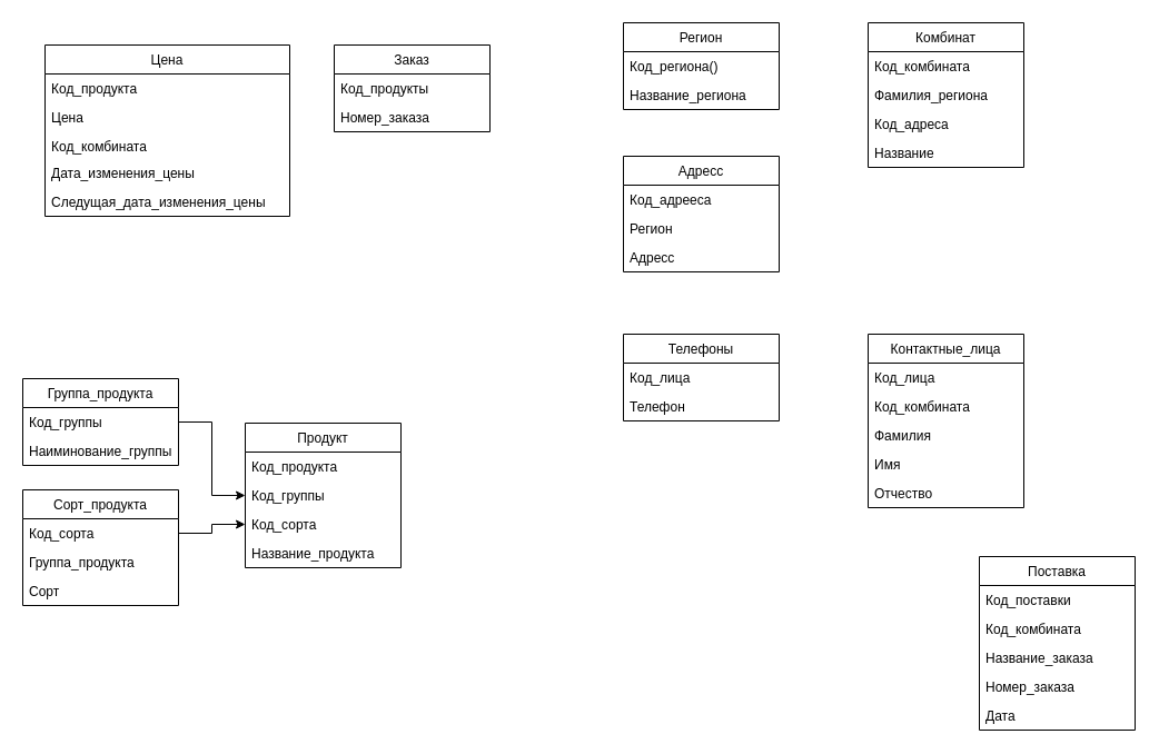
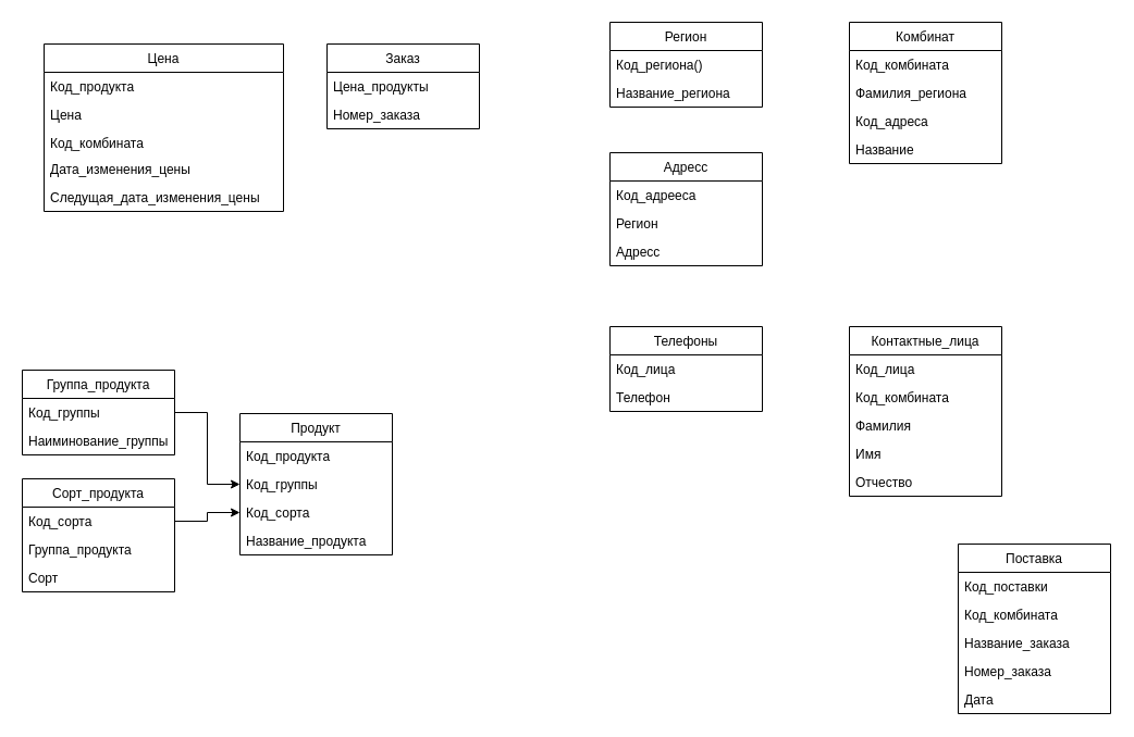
  <mxCell id="0" />
  <mxCell id="1" parent="0" />
  <mxCell id="2" value="Группа_продукта" style="swimlane;fontStyle=0;childLayout=stackLayout;horizontal=1;startSize=26;fillColor=none;horizontalStack=0;resizeParent=1;resizeParentMax=0;resizeLast=0;collapsible=1;marginBottom=0;" vertex="1" parent="1"><mxGeometry x="20" y="340" width="140" height="78" as="geometry" /></mxCell>
  <mxCell id="3" value="Код_группы" style="text;strokeColor=none;fillColor=none;align=left;verticalAlign=top;spacingLeft=4;spacingRight=4;overflow=hidden;rotatable=0;points=[[0,0.5],[1,0.5]];portConstraint=eastwest;" vertex="1" parent="2"><mxGeometry y="26" width="140" height="26" as="geometry" /></mxCell>
  <mxCell id="4" value="Наиминование_группы" style="text;strokeColor=none;fillColor=none;align=left;verticalAlign=top;spacingLeft=4;spacingRight=4;overflow=hidden;rotatable=0;points=[[0,0.5],[1,0.5]];portConstraint=eastwest;" vertex="1" parent="2"><mxGeometry y="52" width="140" height="26" as="geometry" /></mxCell>
  <mxCell id="5" value="Сорт_продукта" style="swimlane;fontStyle=0;childLayout=stackLayout;horizontal=1;startSize=26;fillColor=none;horizontalStack=0;resizeParent=1;resizeParentMax=0;resizeLast=0;collapsible=1;marginBottom=0;" vertex="1" parent="1"><mxGeometry x="20" y="440" width="140" height="104" as="geometry" /></mxCell>
  <mxCell id="6" value="Код_сорта" style="text;strokeColor=none;fillColor=none;align=left;verticalAlign=top;spacingLeft=4;spacingRight=4;overflow=hidden;rotatable=0;points=[[0,0.5],[1,0.5]];portConstraint=eastwest;" vertex="1" parent="5"><mxGeometry y="26" width="140" height="26" as="geometry" /></mxCell>
  <mxCell id="7" value="Группа_продукта" style="text;strokeColor=none;fillColor=none;align=left;verticalAlign=top;spacingLeft=4;spacingRight=4;overflow=hidden;rotatable=0;points=[[0,0.5],[1,0.5]];portConstraint=eastwest;" vertex="1" parent="5"><mxGeometry y="52" width="140" height="26" as="geometry" /></mxCell>
  <mxCell id="8" value="Сорт" style="text;strokeColor=none;fillColor=none;align=left;verticalAlign=top;spacingLeft=4;spacingRight=4;overflow=hidden;rotatable=0;points=[[0,0.5],[1,0.5]];portConstraint=eastwest;" vertex="1" parent="5"><mxGeometry y="78" width="140" height="26" as="geometry" /></mxCell>
  <mxCell id="9" value="Продукт" style="swimlane;fontStyle=0;childLayout=stackLayout;horizontal=1;startSize=26;fillColor=none;horizontalStack=0;resizeParent=1;resizeParentMax=0;resizeLast=0;collapsible=1;marginBottom=0;" vertex="1" parent="1"><mxGeometry x="220" y="380" width="140" height="130" as="geometry" /></mxCell>
  <mxCell id="10" value="Код_продукта" style="text;strokeColor=none;fillColor=none;align=left;verticalAlign=top;spacingLeft=4;spacingRight=4;overflow=hidden;rotatable=0;points=[[0,0.5],[1,0.5]];portConstraint=eastwest;" vertex="1" parent="9"><mxGeometry y="26" width="140" height="26" as="geometry" /></mxCell>
  <mxCell id="11" value="Код_группы" style="text;strokeColor=none;fillColor=none;align=left;verticalAlign=top;spacingLeft=4;spacingRight=4;overflow=hidden;rotatable=0;points=[[0,0.5],[1,0.5]];portConstraint=eastwest;" vertex="1" parent="9"><mxGeometry y="52" width="140" height="26" as="geometry" /></mxCell>
  <mxCell id="12" value="Код_сорта" style="text;strokeColor=none;fillColor=none;align=left;verticalAlign=top;spacingLeft=4;spacingRight=4;overflow=hidden;rotatable=0;points=[[0,0.5],[1,0.5]];portConstraint=eastwest;" vertex="1" parent="9"><mxGeometry y="78" width="140" height="26" as="geometry" /></mxCell>
  <mxCell id="13" value="Название_продукта" style="text;strokeColor=none;fillColor=none;align=left;verticalAlign=top;spacingLeft=4;spacingRight=4;overflow=hidden;rotatable=0;points=[[0,0.5],[1,0.5]];portConstraint=eastwest;" vertex="1" parent="9"><mxGeometry y="104" width="140" height="26" as="geometry" /></mxCell>
  <mxCell id="14" value="Регион" style="swimlane;fontStyle=0;childLayout=stackLayout;horizontal=1;startSize=26;fillColor=none;horizontalStack=0;resizeParent=1;resizeParentMax=0;resizeLast=0;collapsible=1;marginBottom=0;" vertex="1" parent="1"><mxGeometry x="560" y="20" width="140" height="78" as="geometry" /></mxCell>
  <mxCell id="15" value="Код_региона()" style="text;strokeColor=none;fillColor=none;align=left;verticalAlign=top;spacingLeft=4;spacingRight=4;overflow=hidden;rotatable=0;points=[[0,0.5],[1,0.5]];portConstraint=eastwest;" vertex="1" parent="14"><mxGeometry y="26" width="140" height="26" as="geometry" /></mxCell>
  <mxCell id="16" value="Название_региона" style="text;strokeColor=none;fillColor=none;align=left;verticalAlign=top;spacingLeft=4;spacingRight=4;overflow=hidden;rotatable=0;points=[[0,0.5],[1,0.5]];portConstraint=eastwest;" vertex="1" parent="14"><mxGeometry y="52" width="140" height="26" as="geometry" /></mxCell>
  <mxCell id="17" value="Адресс" style="swimlane;fontStyle=0;childLayout=stackLayout;horizontal=1;startSize=26;fillColor=none;horizontalStack=0;resizeParent=1;resizeParentMax=0;resizeLast=0;collapsible=1;marginBottom=0;" vertex="1" parent="1"><mxGeometry x="560" y="140" width="140" height="104" as="geometry" /></mxCell>
  <mxCell id="18" value="Код_адрееса" style="text;strokeColor=none;fillColor=none;align=left;verticalAlign=top;spacingLeft=4;spacingRight=4;overflow=hidden;rotatable=0;points=[[0,0.5],[1,0.5]];portConstraint=eastwest;" vertex="1" parent="17"><mxGeometry y="26" width="140" height="26" as="geometry" /></mxCell>
  <mxCell id="19" value="Регион" style="text;strokeColor=none;fillColor=none;align=left;verticalAlign=top;spacingLeft=4;spacingRight=4;overflow=hidden;rotatable=0;points=[[0,0.5],[1,0.5]];portConstraint=eastwest;" vertex="1" parent="17"><mxGeometry y="52" width="140" height="26" as="geometry" /></mxCell>
  <mxCell id="20" value="Адресс" style="text;strokeColor=none;fillColor=none;align=left;verticalAlign=top;spacingLeft=4;spacingRight=4;overflow=hidden;rotatable=0;points=[[0,0.5],[1,0.5]];portConstraint=eastwest;" vertex="1" parent="17"><mxGeometry y="78" width="140" height="26" as="geometry" /></mxCell>
  <mxCell id="21" value="Комбинат" style="swimlane;fontStyle=0;childLayout=stackLayout;horizontal=1;startSize=26;fillColor=none;horizontalStack=0;resizeParent=1;resizeParentMax=0;resizeLast=0;collapsible=1;marginBottom=0;" vertex="1" parent="1"><mxGeometry x="780" y="20" width="140" height="130" as="geometry" /></mxCell>
  <mxCell id="22" value="Код_комбината" style="text;strokeColor=none;fillColor=none;align=left;verticalAlign=top;spacingLeft=4;spacingRight=4;overflow=hidden;rotatable=0;points=[[0,0.5],[1,0.5]];portConstraint=eastwest;" vertex="1" parent="21"><mxGeometry y="26" width="140" height="26" as="geometry" /></mxCell>
  <mxCell id="23" value="Фамилия_региона" style="text;strokeColor=none;fillColor=none;align=left;verticalAlign=top;spacingLeft=4;spacingRight=4;overflow=hidden;rotatable=0;points=[[0,0.5],[1,0.5]];portConstraint=eastwest;" vertex="1" parent="21"><mxGeometry y="52" width="140" height="26" as="geometry" /></mxCell>
  <mxCell id="24" value="Код_адреса" style="text;strokeColor=none;fillColor=none;align=left;verticalAlign=top;spacingLeft=4;spacingRight=4;overflow=hidden;rotatable=0;points=[[0,0.5],[1,0.5]];portConstraint=eastwest;" vertex="1" parent="21"><mxGeometry y="78" width="140" height="26" as="geometry" /></mxCell>
  <mxCell id="25" value="Название" style="text;strokeColor=none;fillColor=none;align=left;verticalAlign=top;spacingLeft=4;spacingRight=4;overflow=hidden;rotatable=0;points=[[0,0.5],[1,0.5]];portConstraint=eastwest;" vertex="1" parent="21"><mxGeometry y="104" width="140" height="26" as="geometry" /></mxCell>
  <mxCell id="26" value="Контактные_лица" style="swimlane;fontStyle=0;childLayout=stackLayout;horizontal=1;startSize=26;fillColor=none;horizontalStack=0;resizeParent=1;resizeParentMax=0;resizeLast=0;collapsible=1;marginBottom=0;" vertex="1" parent="1"><mxGeometry x="780" width="140" height="156" as="geometry" y="300" /></mxCell>
  <mxCell id="27" value="Код_лица" style="text;strokeColor=none;fillColor=none;align=left;verticalAlign=top;spacingLeft=4;spacingRight=4;overflow=hidden;rotatable=0;points=[[0,0.5],[1,0.5]];portConstraint=eastwest;" vertex="1" parent="26"><mxGeometry y="26" width="140" height="26" as="geometry" /></mxCell>
  <mxCell id="28" value="Код_комбината" style="text;strokeColor=none;fillColor=none;align=left;verticalAlign=top;spacingLeft=4;spacingRight=4;overflow=hidden;rotatable=0;points=[[0,0.5],[1,0.5]];portConstraint=eastwest;" vertex="1" parent="26"><mxGeometry y="52" width="140" height="26" as="geometry" /></mxCell>
  <mxCell id="29" value="Фамилия" style="text;strokeColor=none;fillColor=none;align=left;verticalAlign=top;spacingLeft=4;spacingRight=4;overflow=hidden;rotatable=0;points=[[0,0.5],[1,0.5]];portConstraint=eastwest;" vertex="1" parent="26"><mxGeometry y="78" width="140" height="26" as="geometry" /></mxCell>
  <mxCell id="30" value="Имя" style="text;strokeColor=none;fillColor=none;align=left;verticalAlign=top;spacingLeft=4;spacingRight=4;overflow=hidden;rotatable=0;points=[[0,0.5],[1,0.5]];portConstraint=eastwest;" vertex="1" parent="26"><mxGeometry y="104" width="140" height="26" as="geometry" /></mxCell>
  <mxCell id="31" value="Отчество" style="text;strokeColor=none;fillColor=none;align=left;verticalAlign=top;spacingLeft=4;spacingRight=4;overflow=hidden;rotatable=0;points=[[0,0.5],[1,0.5]];portConstraint=eastwest;" vertex="1" parent="26"><mxGeometry y="130" width="140" height="26" as="geometry" /></mxCell>
  <mxCell id="32" value="Телефоны" style="swimlane;fontStyle=0;childLayout=stackLayout;horizontal=1;startSize=26;fillColor=none;horizontalStack=0;resizeParent=1;resizeParentMax=0;resizeLast=0;collapsible=1;marginBottom=0;" vertex="1" parent="1"><mxGeometry x="560" width="140" height="78" as="geometry" y="300" /></mxCell>
  <mxCell id="33" value="Код_лица" style="text;strokeColor=none;fillColor=none;align=left;verticalAlign=top;spacingLeft=4;spacingRight=4;overflow=hidden;rotatable=0;points=[[0,0.5],[1,0.5]];portConstraint=eastwest;" vertex="1" parent="32"><mxGeometry y="26" width="140" height="26" as="geometry" /></mxCell>
  <mxCell id="34" value="Телефон" style="text;strokeColor=none;fillColor=none;align=left;verticalAlign=top;spacingLeft=4;spacingRight=4;overflow=hidden;rotatable=0;points=[[0,0.5],[1,0.5]];portConstraint=eastwest;" vertex="1" parent="32"><mxGeometry y="52" width="140" height="26" as="geometry" /></mxCell>
  <mxCell id="35" value="Заказ" style="swimlane;fontStyle=0;childLayout=stackLayout;horizontal=1;startSize=26;fillColor=none;horizontalStack=0;resizeParent=1;resizeParentMax=0;resizeLast=0;collapsible=1;marginBottom=0;" vertex="1" parent="1"><mxGeometry x="300" y="40" width="140" height="78" as="geometry" /></mxCell>
- <mxCell id="36" value="Код_продукты" style="text;strokeColor=none;fillColor=none;align=left;verticalAlign=top;spacingLeft=4;spacingRight=4;overflow=hidden;rotatable=0;points=[[0,0.5],[1,0.5]];portConstraint=eastwest;" vertex="1" parent="35"><mxGeometry y="26" width="140" height="26" as="geometry" /></mxCell>
+ <mxCell id="36" value="Цена_продукты" style="text;strokeColor=none;fillColor=none;align=left;verticalAlign=top;spacingLeft=4;spacingRight=4;overflow=hidden;rotatable=0;points=[[0,0.5],[1,0.5]];portConstraint=eastwest;" vertex="1" parent="35"><mxGeometry y="26" width="140" height="26" as="geometry" /></mxCell>
  <mxCell id="37" value="Номер_заказа" style="text;strokeColor=none;fillColor=none;align=left;verticalAlign=top;spacingLeft=4;spacingRight=4;overflow=hidden;rotatable=0;points=[[0,0.5],[1,0.5]];portConstraint=eastwest;" vertex="1" parent="35"><mxGeometry y="52" width="140" height="26" as="geometry" /></mxCell>
  <mxCell id="38" value="Поставка" style="swimlane;fontStyle=0;childLayout=stackLayout;horizontal=1;startSize=26;fillColor=none;horizontalStack=0;resizeParent=1;resizeParentMax=0;resizeLast=0;collapsible=1;marginBottom=0;" vertex="1" parent="1"><mxGeometry x="880" y="500" width="140" height="156" as="geometry" /></mxCell>
  <mxCell id="39" value="Код_поставки" style="text;strokeColor=none;fillColor=none;align=left;verticalAlign=top;spacingLeft=4;spacingRight=4;overflow=hidden;rotatable=0;points=[[0,0.5],[1,0.5]];portConstraint=eastwest;" vertex="1" parent="38"><mxGeometry y="26" width="140" height="26" as="geometry" /></mxCell>
  <mxCell id="40" value="Код_комбината" style="text;strokeColor=none;fillColor=none;align=left;verticalAlign=top;spacingLeft=4;spacingRight=4;overflow=hidden;rotatable=0;points=[[0,0.5],[1,0.5]];portConstraint=eastwest;" vertex="1" parent="38"><mxGeometry y="52" width="140" height="26" as="geometry" /></mxCell>
  <mxCell id="41" value="Название_заказа" style="text;strokeColor=none;fillColor=none;align=left;verticalAlign=top;spacingLeft=4;spacingRight=4;overflow=hidden;rotatable=0;points=[[0,0.5],[1,0.5]];portConstraint=eastwest;" vertex="1" parent="38"><mxGeometry y="78" width="140" height="26" as="geometry" /></mxCell>
  <mxCell id="42" value="Номер_заказа" style="text;strokeColor=none;fillColor=none;align=left;verticalAlign=top;spacingLeft=4;spacingRight=4;overflow=hidden;rotatable=0;points=[[0,0.5],[1,0.5]];portConstraint=eastwest;" vertex="1" parent="38"><mxGeometry y="104" width="140" height="26" as="geometry" /></mxCell>
  <mxCell id="43" value="Дата" style="text;strokeColor=none;fillColor=none;align=left;verticalAlign=top;spacingLeft=4;spacingRight=4;overflow=hidden;rotatable=0;points=[[0,0.5],[1,0.5]];portConstraint=eastwest;" vertex="1" parent="38"><mxGeometry y="130" width="140" height="26" as="geometry" /></mxCell>
  <mxCell id="44" value="Цена" style="swimlane;fontStyle=0;childLayout=stackLayout;horizontal=1;startSize=26;fillColor=none;horizontalStack=0;resizeParent=1;resizeParentMax=0;resizeLast=0;collapsible=1;marginBottom=0;" vertex="1" parent="1"><mxGeometry x="40" y="40" width="220" height="154" as="geometry" /></mxCell>
  <mxCell id="45" value="Код_продукта" style="text;strokeColor=none;fillColor=none;align=left;verticalAlign=top;spacingLeft=4;spacingRight=4;overflow=hidden;rotatable=0;points=[[0,0.5],[1,0.5]];portConstraint=eastwest;" vertex="1" parent="44"><mxGeometry y="26" width="220" height="26" as="geometry" /></mxCell>
  <mxCell id="46" value="Цена" style="text;strokeColor=none;fillColor=none;align=left;verticalAlign=top;spacingLeft=4;spacingRight=4;overflow=hidden;rotatable=0;points=[[0,0.5],[1,0.5]];portConstraint=eastwest;" vertex="1" parent="44"><mxGeometry y="52" width="220" height="26" as="geometry" /></mxCell>
  <mxCell id="47" value="Код_комбината" style="text;strokeColor=none;fillColor=none;align=left;verticalAlign=top;spacingLeft=4;spacingRight=4;overflow=hidden;rotatable=0;points=[[0,0.5],[1,0.5]];portConstraint=eastwest;" vertex="1" parent="44"><mxGeometry y="78" width="220" height="24" as="geometry" /></mxCell>
  <mxCell id="48" value="Дата_изменения_цены" style="text;strokeColor=none;fillColor=none;align=left;verticalAlign=top;spacingLeft=4;spacingRight=4;overflow=hidden;rotatable=0;points=[[0,0.5],[1,0.5]];portConstraint=eastwest;" vertex="1" parent="44"><mxGeometry y="102" width="220" height="26" as="geometry" /></mxCell>
  <mxCell id="49" value="Следущая_дата_изменения_цены" style="text;strokeColor=none;fillColor=none;align=left;verticalAlign=top;spacingLeft=4;spacingRight=4;overflow=hidden;rotatable=0;points=[[0,0.5],[1,0.5]];portConstraint=eastwest;" vertex="1" parent="44"><mxGeometry y="128" width="220" height="26" as="geometry" /></mxCell>
  <mxCell id="50" style="edgeStyle=orthogonalEdgeStyle;rounded=0;orthogonalLoop=1;jettySize=auto;html=1;exitX=1;exitY=0.5;exitDx=0;exitDy=0;entryX=0;entryY=0.5;entryDx=0;entryDy=0;" edge="1" parent="1" source="3" target="9"><mxGeometry relative="1" as="geometry" /></mxCell>
  <mxCell id="51" style="edgeStyle=orthogonalEdgeStyle;rounded=0;orthogonalLoop=1;jettySize=auto;html=1;exitX=1;exitY=0.5;exitDx=0;exitDy=0;entryX=0;entryY=0.5;entryDx=0;entryDy=0;" edge="1" parent="1" source="6" target="12"><mxGeometry relative="1" as="geometry" /></mxCell>
